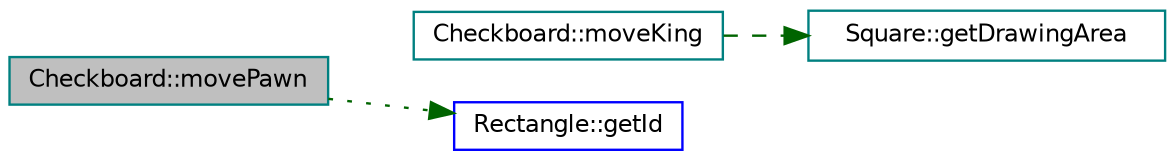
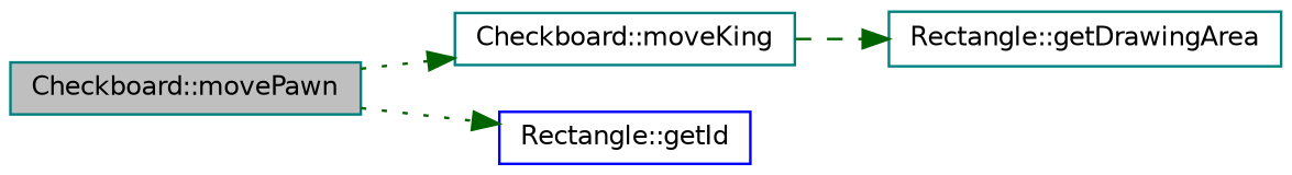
  digraph {
    rankdir=LR
    node [color=teal fontname=Helvetica fontsize=10 shape=record]
    edge [color=darkgreen fontname=Helvetica fontsize=10 labelfontname=Helvetica labelfontsize=10 style=dotted]
    n1 [fillcolor=grey75 fontcolor=black height=0.2 label="Checkboard::movePawn" style=filled width=0.4]
    n2 [height=0.2 label="Checkboard::moveKing" width=0.4]
    n3 [color=blue height=0.2 label="Rectangle::getId" width=0.4]
-   n4 [height=0.2 label="Square::getDrawingArea" width=0.4]
+   n4 [height=0.2 label="Rectangle::getDrawingArea" width=0.4]
+   n1 -> n2
    n1 -> n3
    n2 -> n4 [style=dashed]
  }
